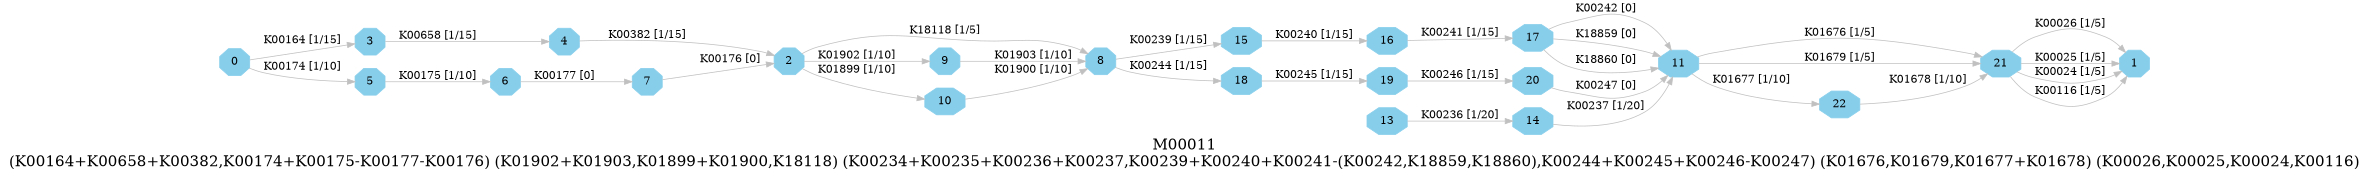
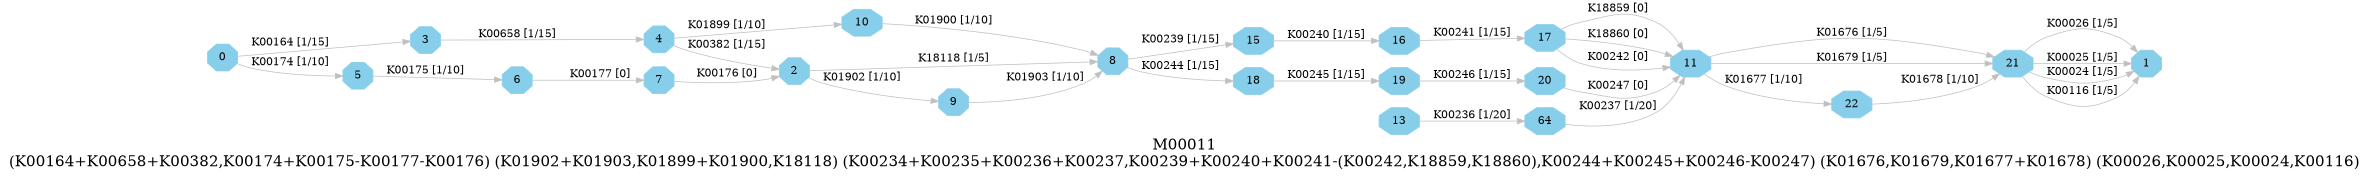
  digraph {
    fontsize=20
    label="M00011\n(K00164+K00658+K00382,K00174+K00175-K00177-K00176) (K01902+K01903,K01899+K01900,K18118) (K00234+K00235+K00236+K00237,K00239+K00240+K00241-(K00242,K18859,K18860),K00244+K00245+K00246-K00247) (K01676,K01679,K01677+K01678) (K00026,K00025,K00024,K00116)"
    rankdir=LR
    node [color=skyblue shape=octagon style=filled]
    edge [color=grey]
    0 [height=.3 width=.3]
    1 [height=.3 width=.3]
    2 [height=.3 width=.3]
    3 [height=.3 width=.3]
    4 [height=.3 width=.3]
    5 [height=.3 width=.3]
    6 [height=.3 width=.3]
    7 [height=.3 width=.3]
    8 [height=.3 width=.3]
    9 [height=.3 width=.3]
    10 [height=.3 width=.3]
    11 [height=.3 width=.3]
    13 [height=.3 width=.3]
-   14 [height=.3 width=.3]
+   14 [height=.3 width=.3 label=64]
    15 [height=.3 width=.3]
    16 [height=.3 width=.3]
    17 [height=.3 width=.3]
    18 [height=.3 width=.3]
    19 [height=.3 width=.3]
    20 [height=.3 width=.3]
    21 [height=.3 width=.3]
    22 [height=.3 width=.3]
    subgraph sub_1 {
      0
      1
      2
      3
      4
      5
      6
      7
      8
      9
      10
      11
      13
      14
      15
      16
      17
      18
      19
      20
      21
      22
    }
    0 -> 3 [label="K00164 [1/15]"]
    0 -> 5 [label="K00174 [1/10]"]
    2 -> 8 [label="K18118 [1/5]"]
    2 -> 9 [label="K01902 [1/10]"]
-   2 -> 10 [label="K01899 [1/10]"]
+   4 -> 10 [label="K01899 [1/10]"]
    3 -> 4 [label="K00658 [1/15]"]
    4 -> 2 [label="K00382 [1/15]"]
    5 -> 6 [label="K00175 [1/10]"]
    6 -> 7 [label="K00177 [0]"]
    7 -> 2 [label="K00176 [0]"]
    8 -> 15 [label="K00239 [1/15]"]
    8 -> 18 [label="K00244 [1/15]"]
    9 -> 8 [label="K01903 [1/10]"]
    10 -> 8 [label="K01900 [1/10]"]
    11 -> 21 [label="K01676 [1/5]"]
    11 -> 21 [label="K01679 [1/5]"]
    11 -> 22 [label="K01677 [1/10]"]
    13 -> 14 [label="K00236 [1/20]"]
    14 -> 11 [label="K00237 [1/20]"]
    15 -> 16 [label="K00240 [1/15]"]
    16 -> 17 [label="K00241 [1/15]"]
    17 -> 11 [label="K00242 [0]"]
    17 -> 11 [label="K18859 [0]"]
    17 -> 11 [label="K18860 [0]"]
    18 -> 19 [label="K00245 [1/15]"]
    19 -> 20 [label="K00246 [1/15]"]
    20 -> 11 [label="K00247 [0]"]
    21 -> 1 [label="K00026 [1/5]"]
    21 -> 1 [label="K00025 [1/5]"]
    21 -> 1 [label="K00024 [1/5]"]
    21 -> 1 [label="K00116 [1/5]"]
    22 -> 21 [label="K01678 [1/10]"]
  }
